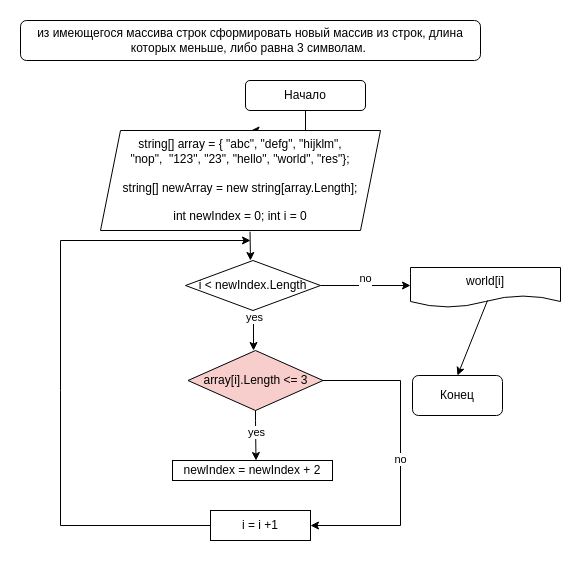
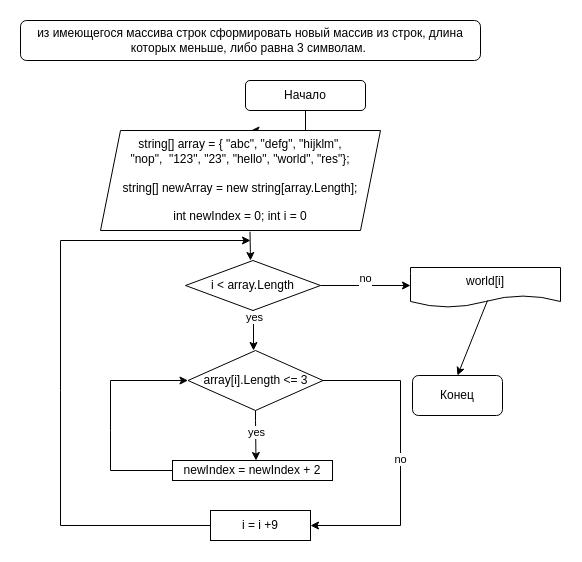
  <mxCell id="0" />
  <mxCell id="1" parent="0" />
  <mxCell id="2" value="из имеющегося массива строк сформировать новый массив из строк, длина которых меньше, либо равна 3 символам.&amp;nbsp;" style="rounded=1;whiteSpace=wrap;html=1;" parent="1" vertex="1"><mxGeometry x="20" y="20" width="460" height="40" as="geometry" /></mxCell>
  <mxCell id="3" style="edgeStyle=orthogonalEdgeStyle;rounded=0;orthogonalLoop=1;jettySize=auto;html=1;" parent="1" source="4" edge="1"><mxGeometry relative="1" as="geometry"><mxPoint x="250" y="130" as="targetPoint" /></mxGeometry></mxCell>
  <mxCell id="4" value="Начало" style="rounded=1;whiteSpace=wrap;html=1;" parent="1" vertex="1"><mxGeometry x="245" y="80" width="120" height="30" as="geometry" /></mxCell>
  <mxCell id="5" value="no" style="edgeStyle=orthogonalEdgeStyle;rounded=0;orthogonalLoop=1;jettySize=auto;html=1;exitX=1;exitY=0.5;exitDx=0;exitDy=0;entryX=1;entryY=0.5;entryDx=0;entryDy=0;" parent="1" source="19" target="9" edge="1"><mxGeometry relative="1" as="geometry"><mxPoint x="377.5" y="525" as="targetPoint" /><mxPoint x="390" y="380" as="sourcePoint" /><Array as="points"><mxPoint x="400" y="380" /><mxPoint x="400" y="525" /></Array></mxGeometry></mxCell>
  <mxCell id="6" style="edgeStyle=orthogonalEdgeStyle;rounded=0;orthogonalLoop=1;jettySize=auto;html=1;" parent="1" edge="1"><mxGeometry relative="1" as="geometry"><mxPoint x="253" y="350" as="targetPoint" /><Array as="points"><mxPoint x="253" y="310" /><mxPoint x="253" y="310" /></Array><mxPoint x="253" y="320" as="sourcePoint" /></mxGeometry></mxCell>
  <mxCell id="7" value="yes" style="edgeLabel;html=1;align=center;verticalAlign=middle;resizable=0;points=[];" parent="6" vertex="1" connectable="0"><mxGeometry x="-0.481" y="2" relative="1" as="geometry"><mxPoint x="-2" y="3" as="offset" /></mxGeometry></mxCell>
- <mxCell id="8" value="i &amp;lt; newIndex.Length" style="rhombus;whiteSpace=wrap;html=1;" parent="1" vertex="1"><mxGeometry x="185" y="260" width="135" height="50" as="geometry" /></mxCell>
- <mxCell id="9" value="i = i +1" style="rounded=0;whiteSpace=wrap;html=1;" parent="1" vertex="1"><mxGeometry x="210" y="510" width="100" height="30" as="geometry" /></mxCell>
+ <mxCell id="8" value="i &amp;lt; array.Length" style="rhombus;whiteSpace=wrap;html=1;" parent="1" vertex="1"><mxGeometry x="185" y="260" width="135" height="50" as="geometry" /></mxCell>
+ <mxCell id="9" value="i = i +9" style="rounded=0;whiteSpace=wrap;html=1;" parent="1" vertex="1"><mxGeometry x="210" y="510" width="100" height="30" as="geometry" /></mxCell>
  <mxCell id="10" value="" style="endArrow=classic;html=1;rounded=0;exitX=0;exitY=0.5;exitDx=0;exitDy=0;" parent="1" edge="1"><mxGeometry width="50" height="50" relative="1" as="geometry"><mxPoint x="210" y="525" as="sourcePoint" /><mxPoint x="250" y="240" as="targetPoint" /><Array as="points"><mxPoint x="60" y="525" /><mxPoint x="60" y="390" /><mxPoint x="60" y="240" /></Array></mxGeometry></mxCell>
  <mxCell id="11" value="world[i]" style="shape=document;whiteSpace=wrap;html=1;boundedLbl=1;" parent="1" vertex="1"><mxGeometry x="410" y="267" width="150" height="40" as="geometry" /></mxCell>
  <mxCell id="12" value="Конец" style="rounded=1;whiteSpace=wrap;html=1;" parent="1" vertex="1"><mxGeometry x="412" y="375" width="90" height="40" as="geometry" /></mxCell>
  <mxCell id="13" value="" style="endArrow=classic;html=1;rounded=0;entryX=0.5;entryY=0;entryDx=0;entryDy=0;" parent="1" edge="1" target="12"><mxGeometry width="50" height="50" relative="1" as="geometry"><mxPoint x="487" y="300" as="sourcePoint" /><mxPoint x="402" y="240" as="targetPoint" /><Array as="points" /></mxGeometry></mxCell>
  <mxCell id="14" value="" style="endArrow=classic;html=1;rounded=0;exitX=0.534;exitY=1.012;exitDx=0;exitDy=0;exitPerimeter=0;" parent="1" edge="1" source="22"><mxGeometry width="50" height="50" relative="1" as="geometry"><mxPoint x="249.58" y="240" as="sourcePoint" /><mxPoint x="250" y="260" as="targetPoint" /></mxGeometry></mxCell>
  <mxCell id="15" value="newIndex = newIndex&amp;nbsp;+ 2" style="rounded=0;whiteSpace=wrap;html=1;" parent="1" vertex="1"><mxGeometry x="172" y="460" width="160" height="20" as="geometry" /></mxCell>
  <mxCell id="16" style="edgeStyle=orthogonalEdgeStyle;rounded=0;orthogonalLoop=1;jettySize=auto;html=1;exitX=0.5;exitY=1;exitDx=0;exitDy=0;" parent="1" source="4" target="4" edge="1"><mxGeometry relative="1" as="geometry" /></mxCell>
  <mxCell id="17" style="edgeStyle=orthogonalEdgeStyle;rounded=0;orthogonalLoop=1;jettySize=auto;html=1;" parent="1" source="19" edge="1"><mxGeometry relative="1" as="geometry"><mxPoint x="255.5" y="460" as="targetPoint" /><Array as="points"><mxPoint x="255.5" y="420" /><mxPoint x="255.5" y="420" /></Array></mxGeometry></mxCell>
  <mxCell id="18" value="yes" style="edgeLabel;html=1;align=center;verticalAlign=middle;resizable=0;points=[];" parent="17" vertex="1" connectable="0"><mxGeometry x="-0.481" y="2" relative="1" as="geometry"><mxPoint x="-2" y="9" as="offset" /></mxGeometry></mxCell>
- <mxCell id="19" value="array[i].Length &amp;lt;= 3" style="rhombus;whiteSpace=wrap;html=1;fillColor=#f8cecc;" parent="1" vertex="1"><mxGeometry x="187.5" y="350" width="135" height="60" as="geometry" /></mxCell>
+ <mxCell id="19" value="array[i].Length &amp;lt;= 3" style="rhombus;whiteSpace=wrap;html=1;" parent="1" vertex="1"><mxGeometry x="187.5" y="350" width="135" height="60" as="geometry" /></mxCell>
+ <mxCell id="20" value="" style="endArrow=classic;html=1;rounded=0;entryX=0;entryY=0.5;entryDx=0;entryDy=0;exitX=0;exitY=0.5;exitDx=0;exitDy=0;" parent="1" source="15" target="19" edge="1"><mxGeometry width="50" height="50" relative="1" as="geometry"><mxPoint x="320" y="520" as="sourcePoint" /><mxPoint x="370" y="470" as="targetPoint" /><Array as="points"><mxPoint x="110" y="470" /><mxPoint x="110" y="430" /><mxPoint x="110" y="380" /></Array></mxGeometry></mxCell>
  <mxCell id="21" value="&#10;&lt;span style=&quot;color: rgb(0, 0, 0); font-family: Helvetica; font-size: 11px; font-style: normal; font-variant-ligatures: normal; font-variant-caps: normal; font-weight: 400; letter-spacing: normal; orphans: 2; text-align: center; text-indent: 0px; text-transform: none; widows: 2; word-spacing: 0px; -webkit-text-stroke-width: 0px; background-color: rgb(255, 255, 255); text-decoration-thickness: initial; text-decoration-style: initial; text-decoration-color: initial; float: none; display: inline !important;&quot;&gt;no&lt;/span&gt;&#10;&#10;" style="endArrow=classic;html=1;rounded=0;exitX=1;exitY=0.5;exitDx=0;exitDy=0;" parent="1" edge="1"><mxGeometry width="50" height="50" relative="1" as="geometry"><mxPoint x="320" y="285" as="sourcePoint" /><mxPoint x="410" y="285" as="targetPoint" /><mxPoint as="offset" /></mxGeometry></mxCell>
  <mxCell id="22" value="string[] array = { &quot;abc&quot;, &quot;defg&quot;, &quot;hijklm&quot;, &lt;br&gt;&quot;nop&quot;,&amp;nbsp;&amp;nbsp;&quot;123&quot;, &quot;23&quot;, &quot;hello&quot;, &quot;world&quot;, &quot;res&quot;};&lt;br&gt;&lt;br&gt;string[] newArray = new string[array.Length];&lt;br&gt;&lt;br&gt;int newIndex = 0; int i = 0" style="shape=parallelogram;perimeter=parallelogramPerimeter;whiteSpace=wrap;html=1;fixedSize=1;" vertex="1" parent="1"><mxGeometry x="100" y="130" width="280" height="100" as="geometry" /></mxCell>
